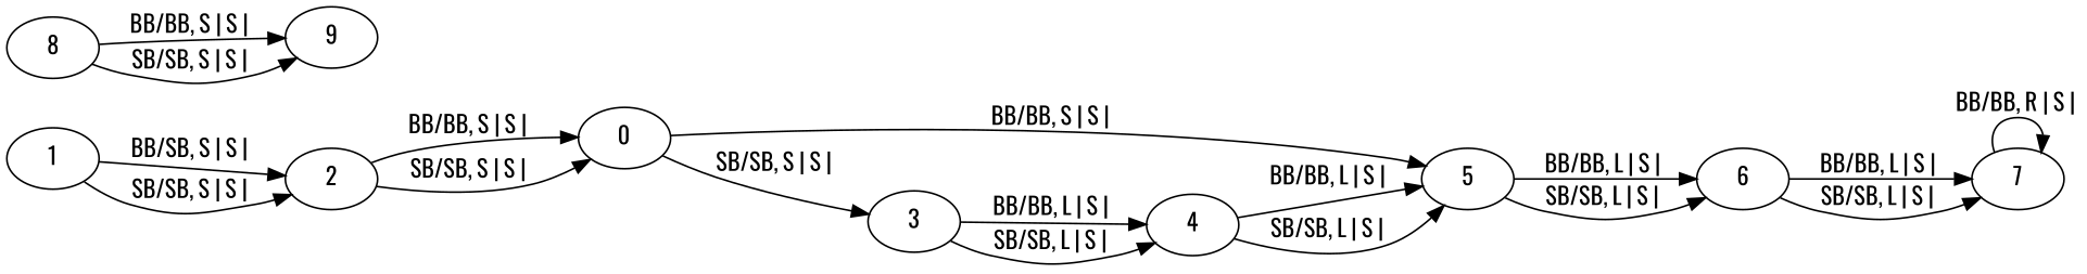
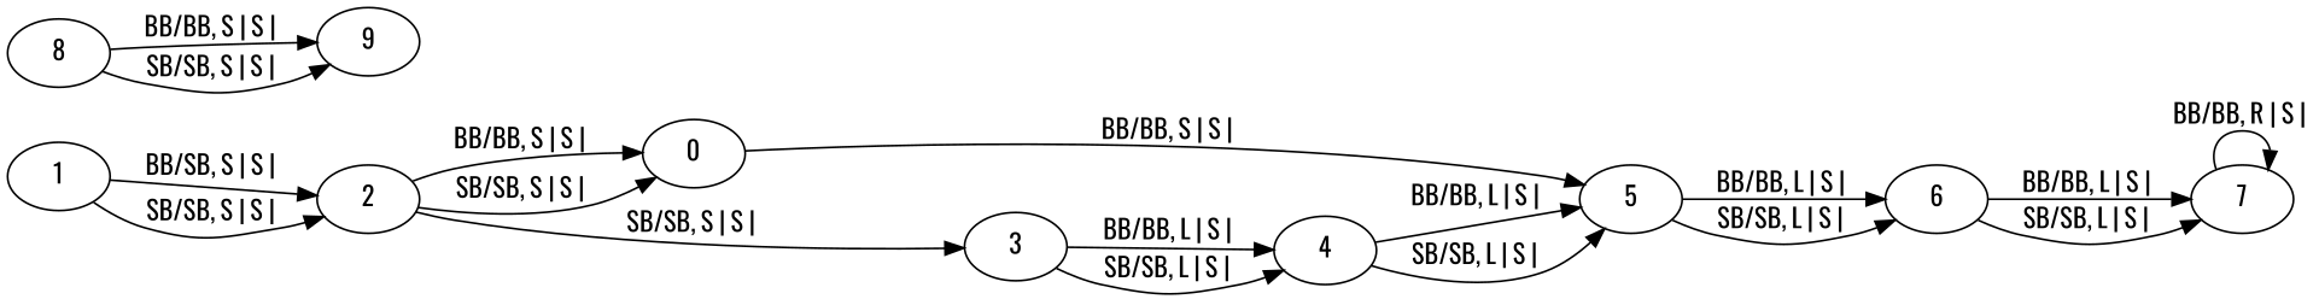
  digraph {
    fontname=Oswald
    rankdir=LR
    node [fontname=Oswald]
    edge [fontname=Oswald]
    0
    3
    5
    1
    2
    4
    6
    7
    8
    9
-   0 -> 3 [label="SB\/SB, S | S | "]
+   2 -> 3 [label="SB\/SB, S | S | "]
    0 -> 5 [label="BB\/BB, S | S | "]
    3 -> 4 [label="BB\/BB, L | S | "]
    3 -> 4 [label="SB\/SB, L | S | "]
    5 -> 6 [label="BB\/BB, L | S | "]
    5 -> 6 [label="SB\/SB, L | S | "]
    1 -> 2 [label="BB\/SB, S | S | "]
    1 -> 2 [label="SB\/SB, S | S | "]
    2 -> 0 [label="BB\/BB, S | S | "]
    2 -> 0 [label="SB\/SB, S | S | "]
    4 -> 5 [label="BB\/BB, L | S | "]
    4 -> 5 [label="SB\/SB, L | S | "]
    6 -> 7 [label="BB\/BB, L | S | "]
    6 -> 7 [label="SB\/SB, L | S | "]
    7 -> 7 [label="BB\/BB, R | S | "]
    8 -> 9 [label="BB\/BB, S | S | "]
    8 -> 9 [label="SB\/SB, S | S | "]
  }
